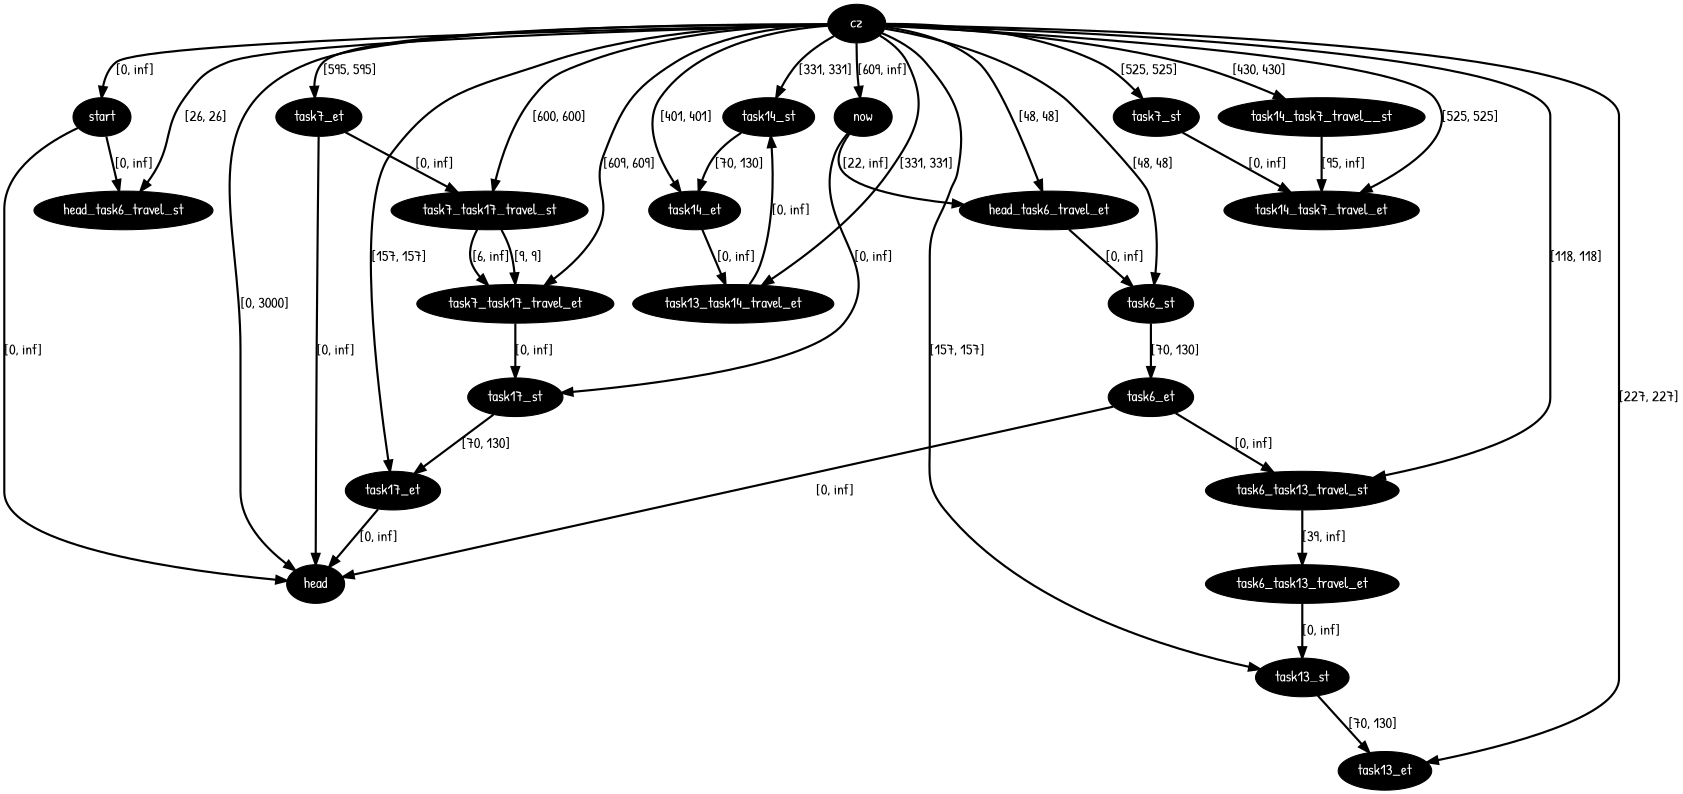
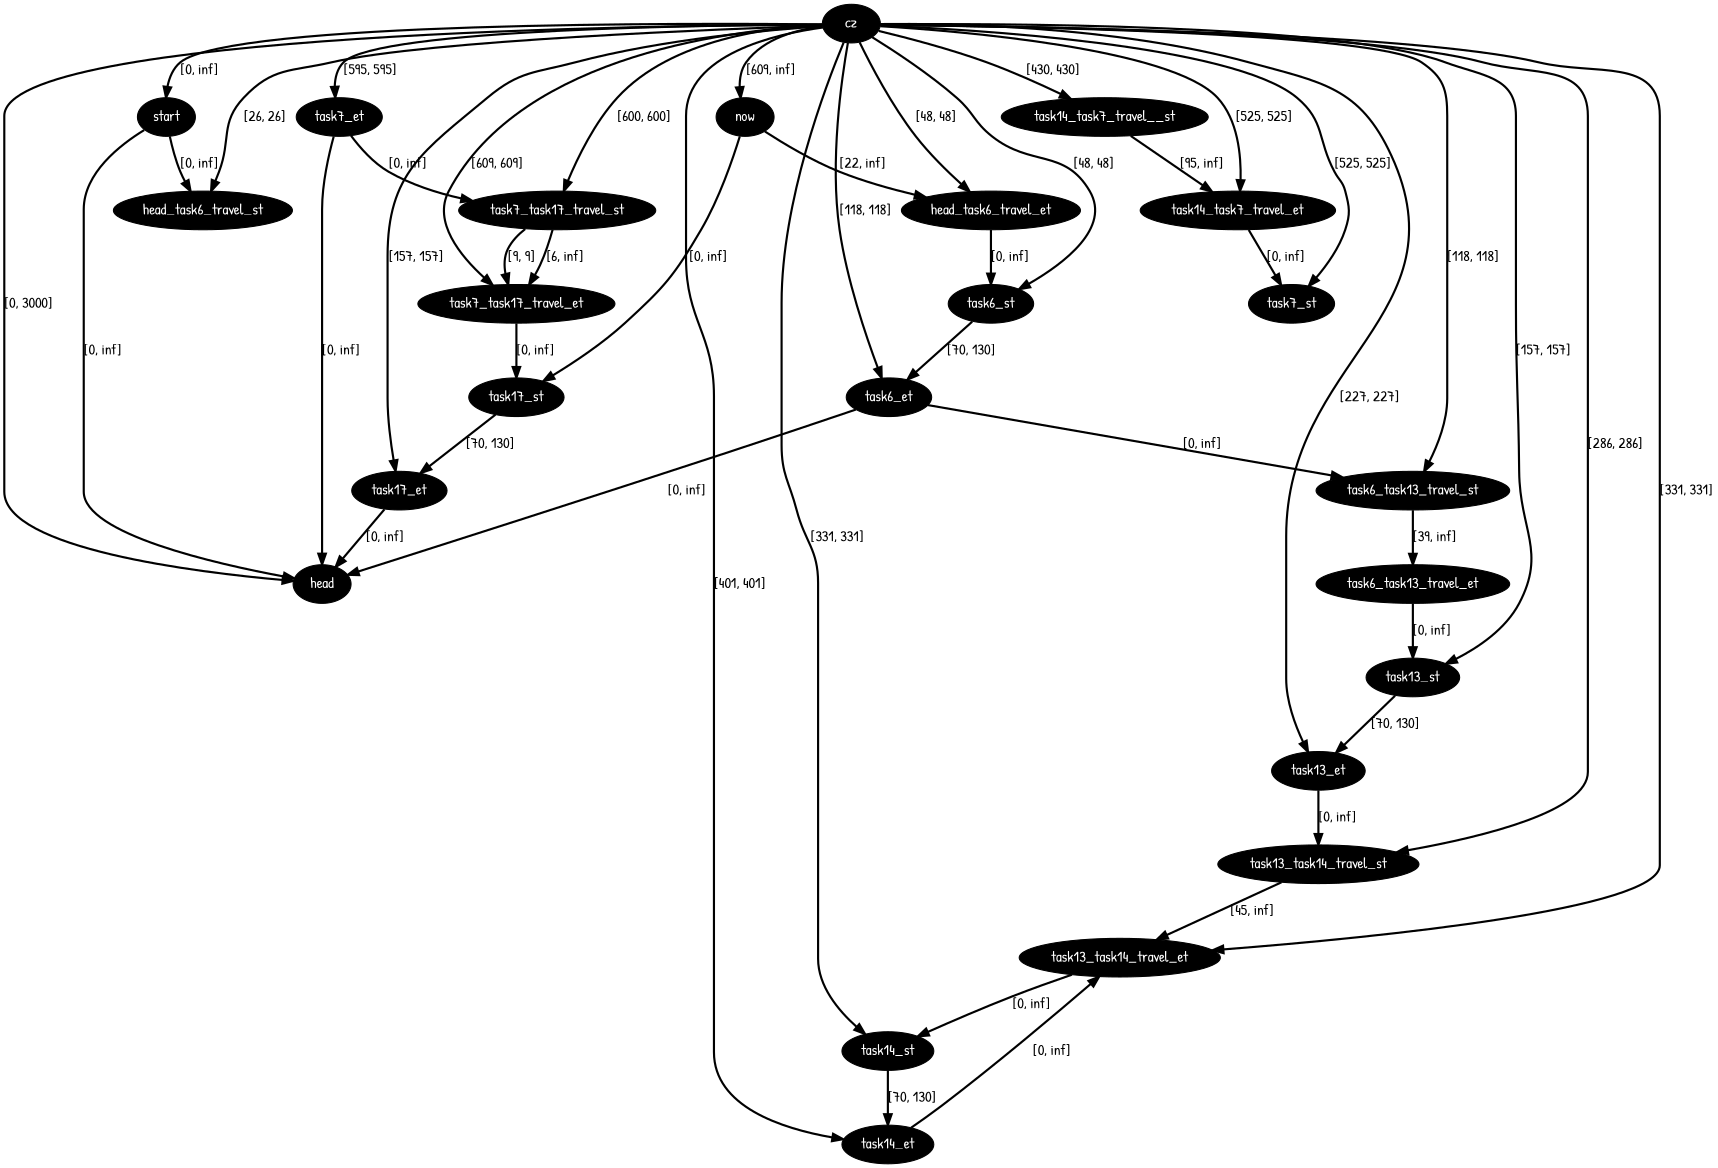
  digraph {
    fontname="Patrick Hand"
    node [fillcolor=black fontcolor=white fontname="Patrick Hand" style=filled]
    edge [color=black fontname="Patrick Hand" penwidth=2]
    n1 [label=cz]
    n2 [label=start]
    n3 [label=now]
    n4 [label=head]
    n5 [label=head_task6_travel_st]
    n6 [label=head_task6_travel_et]
    n7 [label=task6_st]
    n8 [label=task6_et]
    n9 [label=task7_st]
    n10 [label=task7_et]
    n11 [label=task13_st]
    n12 [label=task13_et]
    n13 [label=task14_st]
    n14 [label=task14_et]
    n15 [label=task6_task13_travel_st]
+   n16 [label=task13_task14_travel_st]
    n17 [label=task13_task14_travel_et]
    n18 [label=task14_task7_travel__st]
    n19 [label=task14_task7_travel_et]
    n20 [label=task7_task17_travel_st]
    n21 [label=task7_task17_travel_et]
    n22 [label=task17_et]
    n23 [label=task17_st]
    n24 [label=task6_task13_travel_et]
    n1 -> n2 [label="[0, inf]"]
    n1 -> n3 [label="[609, inf]"]
    n1 -> n4 [label="[0, 3000]"]
    n1 -> n5 [label="[26, 26]"]
    n1 -> n6 [label="[48, 48]"]
    n1 -> n7 [label="[48, 48]"]
+   n1 -> n8 [label="[118, 118]"]
    n1 -> n9 [label="[525, 525]"]
    n1 -> n10 [label="[595, 595]"]
    n1 -> n11 [label="[157, 157]"]
    n1 -> n12 [label="[227, 227]"]
    n1 -> n13 [label="[331, 331]"]
    n1 -> n14 [label="[401, 401]"]
    n1 -> n15 [label="[118, 118]"]
+   n1 -> n16 [label="[286, 286]"]
    n1 -> n17 [label="[331, 331]"]
    n1 -> n18 [label="[430, 430]"]
    n1 -> n19 [label="[525, 525]"]
    n1 -> n20 [label="[600, 600]"]
    n1 -> n21 [label="[609, 609]"]
    n1 -> n22 [label="[157, 157]"]
    n2 -> n4 [label="[0, inf]"]
    n2 -> n5 [label="[0, inf]"]
    n3 -> n6 [label="[22, inf]"]
    n3 -> n23 [label="[0, inf]"]
    n6 -> n7 [label="[0, inf]"]
    n7 -> n8 [label="[70, 130]"]
    n8 -> n4 [label="[0, inf]"]
    n8 -> n15 [label="[0, inf]"]
    n10 -> n4 [label="[0, inf]"]
    n10 -> n20 [label="[0, inf]"]
    n11 -> n12 [label="[70, 130]"]
+   n12 -> n16 [label="[0, inf]"]
    n13 -> n14 [label="[70, 130]"]
    n14 -> n17 [label="[0, inf]"]
    n15 -> n24 [label="[39, inf]"]
+   n16 -> n17 [label="[45, inf]"]
    n17 -> n13 [label="[0, inf]"]
    n18 -> n19 [label="[95, inf]"]
-   n9 -> n19 [label="[0, inf]"]
+   n19 -> n9 [label="[0, inf]"]
    n20 -> n21 [label="[6, inf]"]
    n20 -> n21 [label="[9, 9]"]
    n21 -> n23 [label="[0, inf]"]
    n22 -> n4 [label="[0, inf]"]
    n23 -> n22 [label="[70, 130]"]
    n24 -> n11 [label="[0, inf]"]
  }
